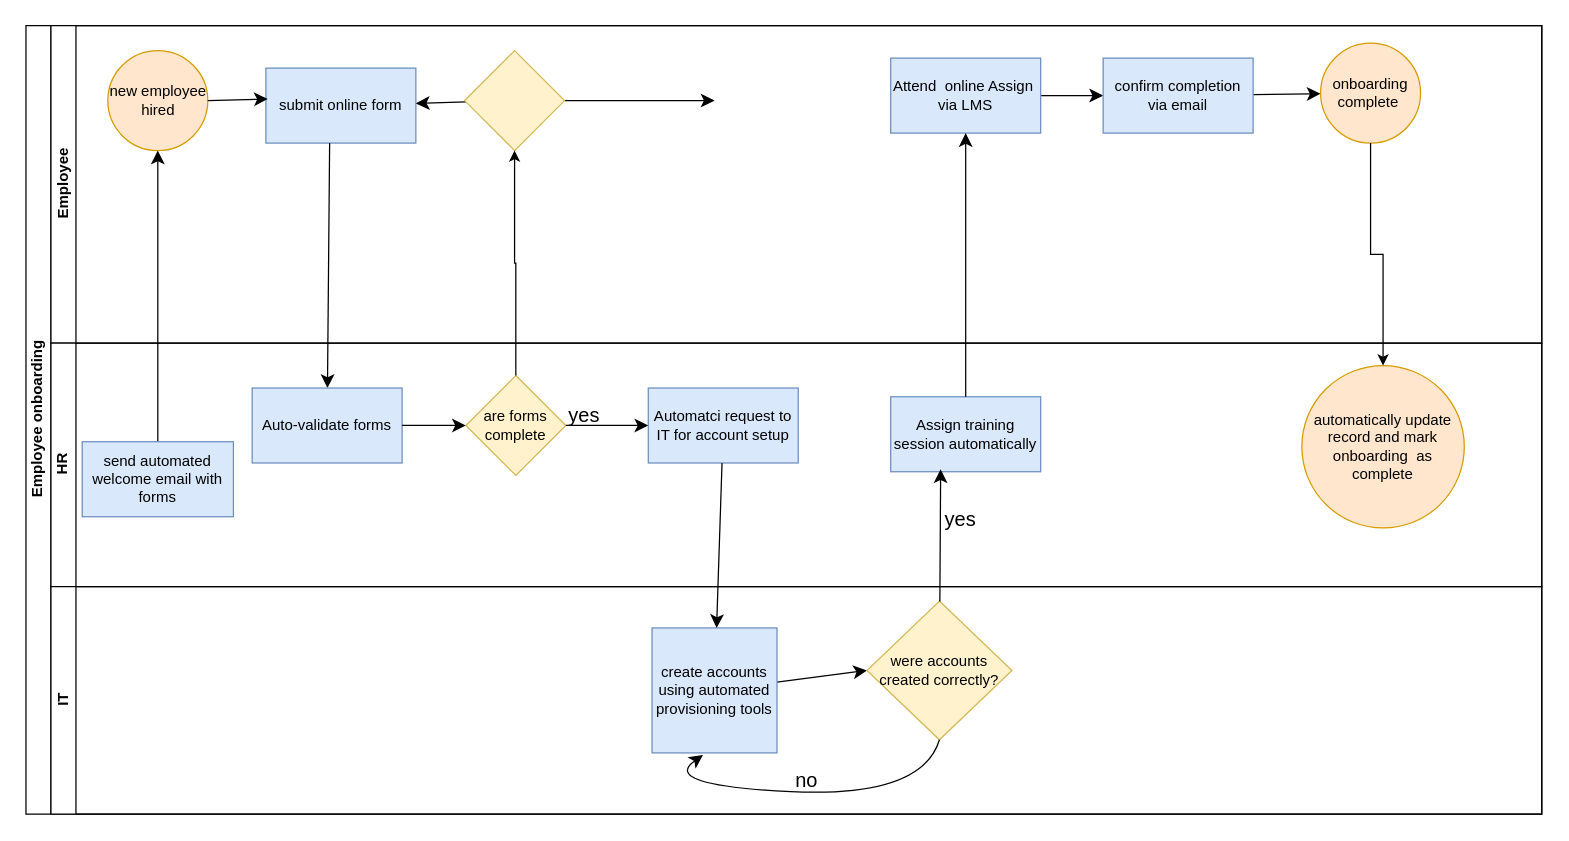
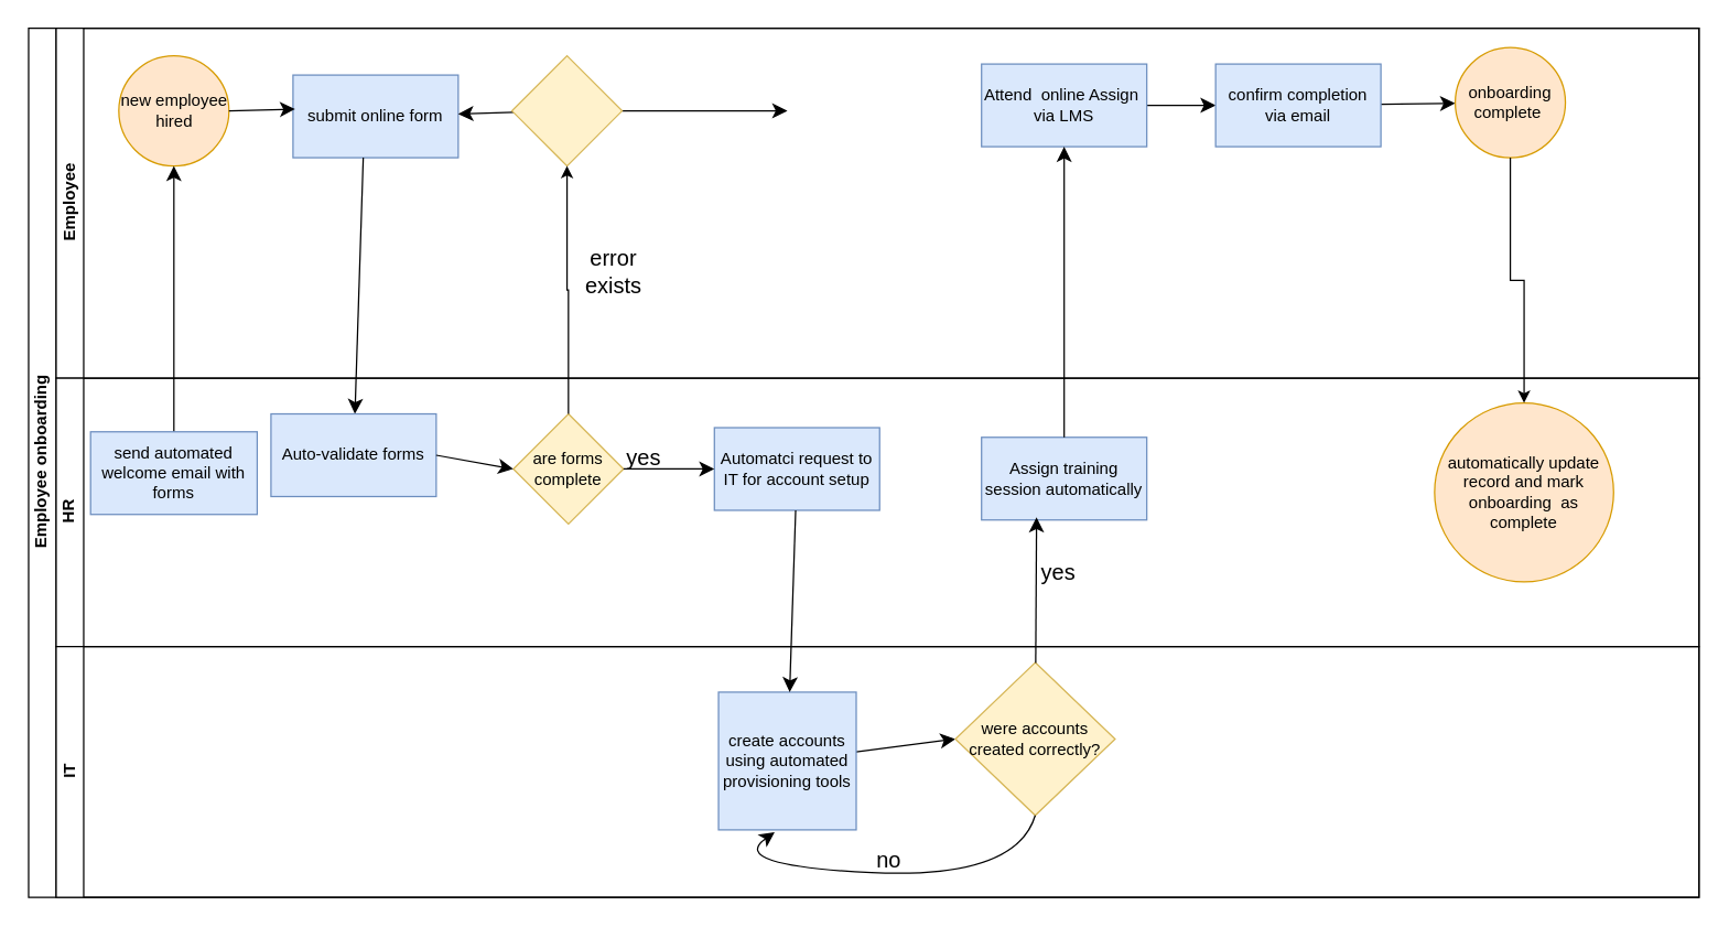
  <mxCell id="0" />
  <mxCell id="1" parent="0" />
  <mxCell id="2" value="Employee onboarding" style="swimlane;childLayout=stackLayout;resizeParent=1;resizeParentMax=0;horizontal=0;startSize=20;horizontalStack=0;html=1;" parent="1" vertex="1"><mxGeometry x="20" y="20" width="1213" height="631" as="geometry" /></mxCell>
  <mxCell id="3" value="Employee" style="swimlane;startSize=20;horizontal=0;html=1;" parent="2" vertex="1"><mxGeometry x="20" width="1193" height="254" as="geometry" /></mxCell>
  <mxCell id="4" value="new employee hired" style="ellipse;whiteSpace=wrap;html=1;aspect=fixed;fillColor=#ffe6cc;strokeColor=#d79b00;" parent="3" vertex="1"><mxGeometry x="45.5" y="20" width="80" height="80" as="geometry" /></mxCell>
  <mxCell id="5" value="submit online form" style="rounded=0;whiteSpace=wrap;html=1;fillColor=#dae8fc;strokeColor=#6c8ebf;" parent="3" vertex="1"><mxGeometry x="172" y="34" width="120" height="60" as="geometry" /></mxCell>
  <mxCell id="6" value="" style="endArrow=classic;html=1;rounded=0;fontSize=12;startSize=8;endSize=8;curved=1;entryX=0;entryY=0.25;entryDx=0;entryDy=0;exitX=1;exitY=0.5;exitDx=0;exitDy=0;" parent="3" source="4" edge="1"><mxGeometry width="50" height="50" relative="1" as="geometry"><mxPoint x="128" y="62" as="sourcePoint" /><mxPoint x="173.5" y="58.75" as="targetPoint" /></mxGeometry></mxCell>
+ <mxCell id="7" value="error exists" style="text;strokeColor=none;fillColor=none;html=1;align=center;verticalAlign=middle;whiteSpace=wrap;rounded=0;fontSize=16;" parent="3" vertex="1"><mxGeometry x="375" y="162" width="60" height="30" as="geometry" /></mxCell>
  <mxCell id="8" value="" style="edgeStyle=none;curved=1;rounded=0;orthogonalLoop=1;jettySize=auto;html=1;fontSize=12;startSize=8;endSize=8;" parent="3" source="10" target="5" edge="1"><mxGeometry relative="1" as="geometry" /></mxCell>
  <mxCell id="9" value="" style="edgeStyle=none;curved=1;rounded=0;orthogonalLoop=1;jettySize=auto;html=1;fontSize=12;startSize=8;endSize=8;" parent="3" source="10" edge="1"><mxGeometry relative="1" as="geometry"><mxPoint x="531" y="60" as="targetPoint" /></mxGeometry></mxCell>
  <mxCell id="10" value="" style="rhombus;whiteSpace=wrap;html=1;fillColor=#fff2cc;strokeColor=#d6b656;" parent="3" vertex="1"><mxGeometry x="331" y="20" width="80" height="80" as="geometry" /></mxCell>
  <mxCell id="11" value="" style="edgeStyle=none;curved=1;rounded=0;orthogonalLoop=1;jettySize=auto;html=1;fontSize=12;startSize=8;endSize=8;" parent="3" source="12" target="14" edge="1"><mxGeometry relative="1" as="geometry" /></mxCell>
  <mxCell id="12" value="Attend&amp;nbsp; online Assign&amp;nbsp; via LMS" style="rounded=0;whiteSpace=wrap;html=1;fillColor=#dae8fc;strokeColor=#6c8ebf;" parent="3" vertex="1"><mxGeometry x="672" y="26" width="120" height="60" as="geometry" /></mxCell>
  <mxCell id="13" value="" style="edgeStyle=none;curved=1;rounded=0;orthogonalLoop=1;jettySize=auto;html=1;fontSize=12;startSize=8;endSize=8;" parent="3" source="14" target="15" edge="1"><mxGeometry relative="1" as="geometry" /></mxCell>
  <mxCell id="14" value="confirm completion via email" style="whiteSpace=wrap;html=1;rounded=0;fillColor=#dae8fc;strokeColor=#6c8ebf;" parent="3" vertex="1"><mxGeometry x="842" y="26" width="120" height="60" as="geometry" /></mxCell>
  <mxCell id="15" value="onboarding complete&amp;nbsp;" style="ellipse;whiteSpace=wrap;html=1;rounded=0;fillColor=#ffe6cc;strokeColor=#d79b00;" parent="3" vertex="1"><mxGeometry x="1016" y="14" width="80" height="80" as="geometry" /></mxCell>
  <mxCell id="16" value="" style="endArrow=classic;html=1;rounded=0;fontSize=12;startSize=8;endSize=8;curved=1;exitX=0.5;exitY=0;exitDx=0;exitDy=0;entryX=0.5;entryY=1;entryDx=0;entryDy=0;" parent="2" source="19" target="4" edge="1"><mxGeometry width="50" height="50" relative="1" as="geometry"><mxPoint x="103" y="205" as="sourcePoint" /><mxPoint x="153" y="155" as="targetPoint" /></mxGeometry></mxCell>
  <mxCell id="17" value="" style="endArrow=classic;html=1;rounded=0;fontSize=12;startSize=8;endSize=8;curved=1;exitX=0.425;exitY=1;exitDx=0;exitDy=0;exitPerimeter=0;" parent="2" source="5" target="20" edge="1"><mxGeometry width="50" height="50" relative="1" as="geometry"><mxPoint x="252" y="145" as="sourcePoint" /><mxPoint x="243" y="169" as="targetPoint" /></mxGeometry></mxCell>
  <mxCell id="18" value="HR" style="swimlane;startSize=20;horizontal=0;html=1;" parent="2" vertex="1"><mxGeometry x="20" y="254" width="1193" height="195" as="geometry" /></mxCell>
- <mxCell id="19" value="&lt;font&gt;send automated welcome email with forms&lt;/font&gt;" style="rounded=0;whiteSpace=wrap;html=1;fillColor=#dae8fc;strokeColor=#6c8ebf;" parent="18" vertex="1"><mxGeometry x="25" y="79" width="121" height="60" as="geometry" /></mxCell>
- <mxCell id="20" value="Auto-validate forms" style="rounded=0;whiteSpace=wrap;html=1;fillColor=#dae8fc;strokeColor=#6c8ebf;" parent="18" vertex="1"><mxGeometry x="161" y="36" width="120" height="60" as="geometry" /></mxCell>
+ <mxCell id="19" value="&lt;font&gt;send automated welcome email with forms&lt;/font&gt;" style="rounded=0;whiteSpace=wrap;html=1;fillColor=#dae8fc;strokeColor=#6c8ebf;" parent="18" vertex="1"><mxGeometry x="25" y="39" width="121" height="60" as="geometry" /></mxCell>
+ <mxCell id="20" value="Auto-validate forms" style="rounded=0;whiteSpace=wrap;html=1;fillColor=#dae8fc;strokeColor=#6c8ebf;" parent="18" vertex="1"><mxGeometry x="156" y="26" width="120" height="60" as="geometry" /></mxCell>
  <mxCell id="21" value="are forms complete" style="rhombus;whiteSpace=wrap;html=1;fillColor=#fff2cc;strokeColor=#d6b656;" parent="18" vertex="1"><mxGeometry x="332" y="26" width="80" height="80" as="geometry" /></mxCell>
  <mxCell id="22" value="" style="endArrow=classic;html=1;rounded=0;fontSize=12;startSize=8;endSize=8;curved=1;entryX=0;entryY=0.5;entryDx=0;entryDy=0;exitX=1;exitY=0.5;exitDx=0;exitDy=0;" parent="18" source="20" target="21" edge="1"><mxGeometry width="50" height="50" relative="1" as="geometry"><mxPoint x="286" y="61" as="sourcePoint" /><mxPoint x="268" y="59" as="targetPoint" /></mxGeometry></mxCell>
  <mxCell id="23" value="Assign training session automatically" style="rounded=0;whiteSpace=wrap;html=1;fillColor=#dae8fc;strokeColor=#6c8ebf;" parent="18" vertex="1"><mxGeometry x="672" y="43" width="120" height="60" as="geometry" /></mxCell>
  <mxCell id="24" value="yes" style="text;strokeColor=none;fillColor=none;html=1;align=center;verticalAlign=middle;whiteSpace=wrap;rounded=0;fontSize=16;" parent="18" vertex="1"><mxGeometry x="397" y="43" width="60" height="30" as="geometry" /></mxCell>
  <mxCell id="25" value="Automatci request to IT for account setup" style="rounded=0;whiteSpace=wrap;html=1;fillColor=#dae8fc;strokeColor=#6c8ebf;" parent="18" vertex="1"><mxGeometry x="478" y="36" width="120" height="60" as="geometry" /></mxCell>
  <mxCell id="26" value="" style="endArrow=classic;html=1;rounded=0;fontSize=12;startSize=8;endSize=8;curved=1;exitX=1;exitY=0.5;exitDx=0;exitDy=0;" parent="18" source="21" target="25" edge="1"><mxGeometry width="50" height="50" relative="1" as="geometry"><mxPoint x="382" y="150" as="sourcePoint" /><mxPoint x="508" y="75" as="targetPoint" /></mxGeometry></mxCell>
  <mxCell id="27" value="yes" style="text;strokeColor=none;fillColor=none;html=1;align=center;verticalAlign=middle;whiteSpace=wrap;rounded=0;fontSize=16;" parent="18" vertex="1"><mxGeometry x="698" y="126" width="60" height="30" as="geometry" /></mxCell>
  <mxCell id="28" value="automatically update record and mark onboarding&amp;nbsp; as complete" style="ellipse;whiteSpace=wrap;html=1;rounded=0;fillColor=#ffe6cc;strokeColor=#d79b00;" vertex="1" parent="18"><mxGeometry x="1001" y="18" width="130" height="130" as="geometry" /></mxCell>
  <mxCell id="29" value="IT" style="swimlane;startSize=20;horizontal=0;html=1;" parent="2" vertex="1"><mxGeometry x="20" y="449" width="1193" height="182" as="geometry"><mxRectangle x="20" y="240" width="460" height="26" as="alternateBounds" /></mxGeometry></mxCell>
  <mxCell id="30" style="edgeStyle=none;curved=1;rounded=0;orthogonalLoop=1;jettySize=auto;html=1;entryX=0;entryY=0.5;entryDx=0;entryDy=0;fontSize=12;startSize=8;endSize=8;" parent="29" source="31" target="32" edge="1"><mxGeometry relative="1" as="geometry" /></mxCell>
  <mxCell id="31" value="create accounts using automated provisioning tools" style="rounded=0;whiteSpace=wrap;html=1;fillColor=#dae8fc;strokeColor=#6c8ebf;" parent="29" vertex="1"><mxGeometry x="481" y="33" width="100" height="100" as="geometry" /></mxCell>
  <mxCell id="32" value="&lt;font&gt;were accounts created correctly?&lt;/font&gt;" style="rhombus;whiteSpace=wrap;html=1;fillColor=#fff2cc;strokeColor=#d6b656;" parent="29" vertex="1"><mxGeometry x="653" y="11.5" width="116" height="111" as="geometry" /></mxCell>
  <mxCell id="33" style="edgeStyle=none;curved=1;rounded=0;orthogonalLoop=1;jettySize=auto;html=1;entryX=0.408;entryY=1.017;entryDx=0;entryDy=0;entryPerimeter=0;fontSize=12;startSize=8;endSize=8;exitX=0.5;exitY=1;exitDx=0;exitDy=0;" parent="29" source="32" target="31" edge="1"><mxGeometry relative="1" as="geometry"><Array as="points"><mxPoint x="697" y="169" /><mxPoint x="487" y="159" /></Array></mxGeometry></mxCell>
  <mxCell id="34" value="no" style="text;strokeColor=none;fillColor=none;html=1;align=center;verticalAlign=middle;whiteSpace=wrap;rounded=0;fontSize=16;" parent="29" vertex="1"><mxGeometry x="575" y="140" width="60" height="30" as="geometry" /></mxCell>
  <mxCell id="35" style="edgeStyle=none;curved=1;rounded=0;orthogonalLoop=1;jettySize=auto;html=1;fontSize=12;startSize=8;endSize=8;" parent="2" source="25" target="31" edge="1"><mxGeometry relative="1" as="geometry"><mxPoint x="558" y="300" as="targetPoint" /></mxGeometry></mxCell>
  <mxCell id="36" style="edgeStyle=none;curved=1;rounded=0;orthogonalLoop=1;jettySize=auto;html=1;entryX=0.333;entryY=0.967;entryDx=0;entryDy=0;entryPerimeter=0;fontSize=12;startSize=8;endSize=8;" parent="2" source="32" target="23" edge="1"><mxGeometry relative="1" as="geometry" /></mxCell>
  <mxCell id="37" value="" style="endArrow=classic;html=1;rounded=0;fontSize=12;startSize=8;endSize=8;curved=1;exitX=0.5;exitY=0;exitDx=0;exitDy=0;entryX=0.5;entryY=1;entryDx=0;entryDy=0;" parent="2" source="23" target="12" edge="1"><mxGeometry width="50" height="50" relative="1" as="geometry"><mxPoint x="670" y="99" as="sourcePoint" /><mxPoint x="720" y="49" as="targetPoint" /></mxGeometry></mxCell>
  <mxCell id="38" value="" style="edgeStyle=orthogonalEdgeStyle;rounded=0;orthogonalLoop=1;jettySize=auto;html=1;" edge="1" parent="2" source="15" target="28"><mxGeometry relative="1" as="geometry" /></mxCell>
  <mxCell id="39" value="" style="edgeStyle=orthogonalEdgeStyle;rounded=0;orthogonalLoop=1;jettySize=auto;html=1;entryX=0.5;entryY=1;entryDx=0;entryDy=0;" edge="1" parent="2" source="21" target="10"><mxGeometry relative="1" as="geometry" /></mxCell>
